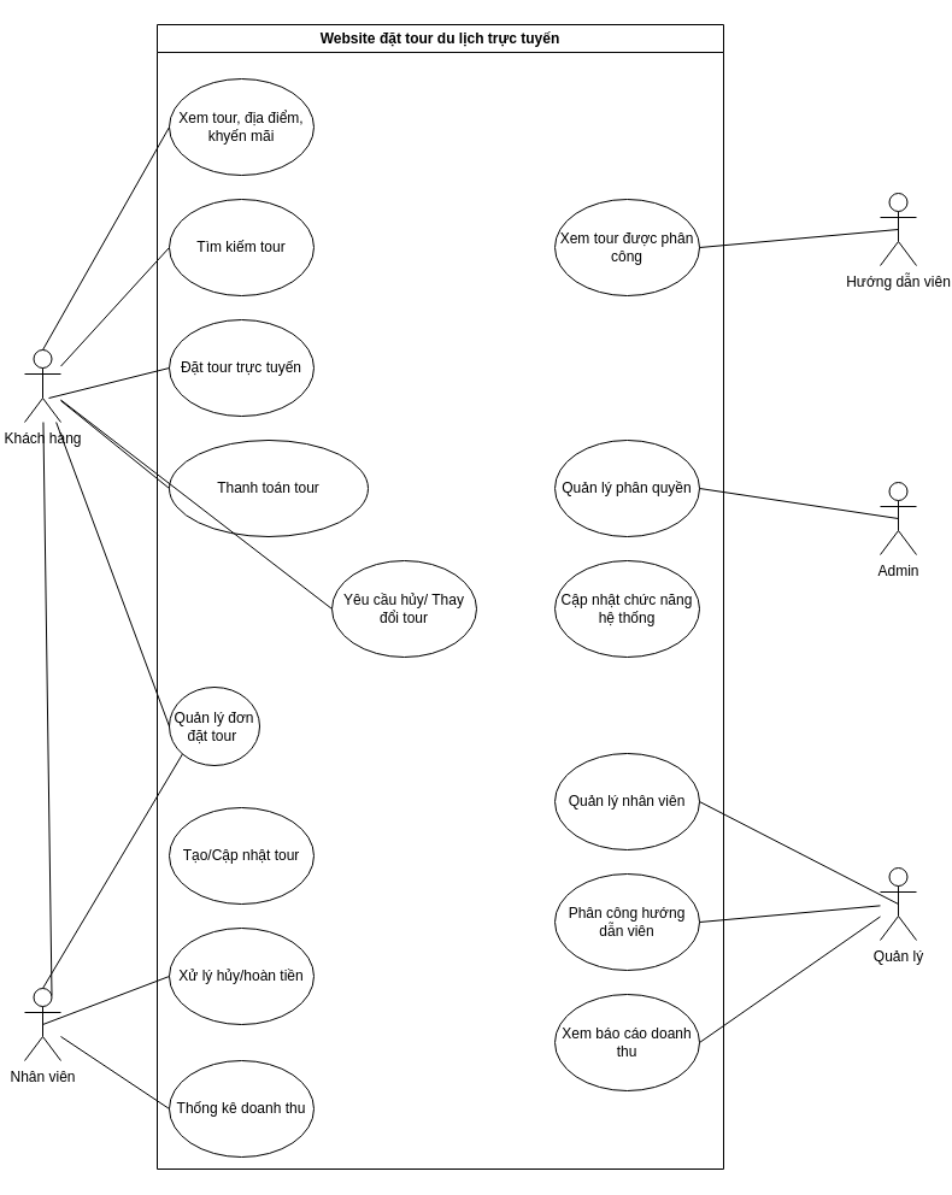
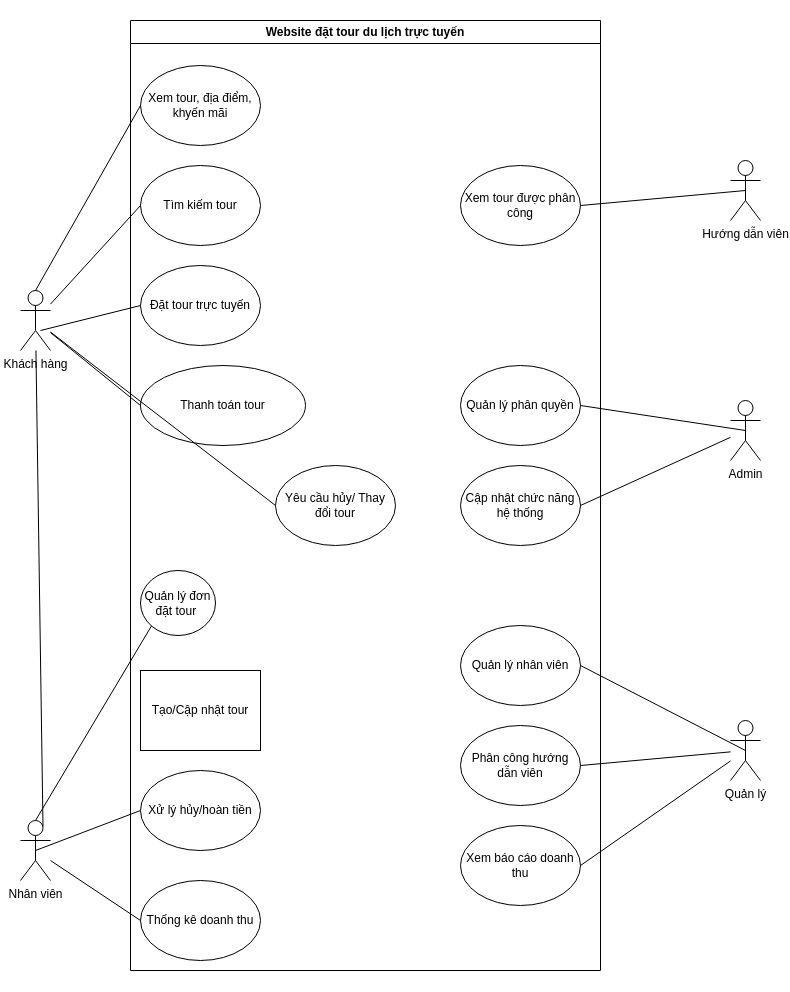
  <mxCell id="0" />
  <mxCell id="1" parent="0" />
  <mxCell id="2" value="Khách hàng&lt;div&gt;&lt;br&gt;&lt;/div&gt;" style="shape=umlActor;verticalLabelPosition=bottom;verticalAlign=top;html=1;outlineConnect=0;" vertex="1" parent="1"><mxGeometry x="20" y="290" width="30" height="60" as="geometry" /></mxCell>
  <mxCell id="3" value="Nhân viên" style="shape=umlActor;verticalLabelPosition=bottom;verticalAlign=top;html=1;outlineConnect=0;" vertex="1" parent="1"><mxGeometry x="20" y="820" width="30" height="60" as="geometry" /></mxCell>
  <mxCell id="4" value="Website đặt tour du lịch trực tuyến" style="swimlane;whiteSpace=wrap;html=1;" vertex="1" parent="1"><mxGeometry x="130" y="20" width="470" height="950" as="geometry" /></mxCell>
  <mxCell id="5" value="Xem tour, địa điểm, khyến mãi" style="ellipse;whiteSpace=wrap;html=1;" vertex="1" parent="4"><mxGeometry x="10" y="45" width="120" height="80" as="geometry" /></mxCell>
  <mxCell id="6" value="Tìm kiếm tour" style="ellipse;whiteSpace=wrap;html=1;" vertex="1" parent="4"><mxGeometry x="10" y="145" width="120" height="80" as="geometry" /></mxCell>
  <mxCell id="7" value="Đặt tour trực tuyến" style="ellipse;whiteSpace=wrap;html=1;" vertex="1" parent="4"><mxGeometry x="10" y="245" width="120" height="80" as="geometry" /></mxCell>
  <mxCell id="8" value="Thanh toán tour" style="ellipse;whiteSpace=wrap;html=1;" vertex="1" parent="4"><mxGeometry x="10" y="345" width="165" height="80" as="geometry" /></mxCell>
  <mxCell id="9" value="Quản lý đơn đặt tour&amp;nbsp;" style="ellipse;whiteSpace=wrap;html=1;" vertex="1" parent="4"><mxGeometry x="10" y="550" width="75" height="65" as="geometry" /></mxCell>
  <mxCell id="10" value="Yêu cầu hủy/ Thay đổi tour" style="ellipse;whiteSpace=wrap;html=1;" vertex="1" parent="4"><mxGeometry x="145" y="445" width="120" height="80" as="geometry" /></mxCell>
- <mxCell id="11" value="Tạo/Cập nhật tour" style="ellipse;whiteSpace=wrap;html=1;" vertex="1" parent="4"><mxGeometry x="10" y="650" width="120" height="80" as="geometry" /></mxCell>
+ <mxCell id="11" value="Tạo/Cập nhật tour" style="whiteSpace=wrap;html=1;rounded=0;" vertex="1" parent="4"><mxGeometry x="10" y="650" width="120" height="80" as="geometry" /></mxCell>
  <mxCell id="12" value="Xử lý hủy/hoàn tiền" style="ellipse;whiteSpace=wrap;html=1;" vertex="1" parent="4"><mxGeometry x="10" y="750" width="120" height="80" as="geometry" /></mxCell>
  <mxCell id="13" value="Thống kê doanh thu" style="ellipse;whiteSpace=wrap;html=1;" vertex="1" parent="4"><mxGeometry x="10" y="860" width="120" height="80" as="geometry" /></mxCell>
  <mxCell id="14" value="Quản lý nhân viên" style="ellipse;whiteSpace=wrap;html=1;" vertex="1" parent="4"><mxGeometry x="330" y="605" width="120" height="80" as="geometry" /></mxCell>
  <mxCell id="15" value="Phân công hướng dẫn viên" style="ellipse;whiteSpace=wrap;html=1;" vertex="1" parent="4"><mxGeometry x="330" y="705" width="120" height="80" as="geometry" /></mxCell>
  <mxCell id="16" value="Xem báo cáo doanh thu" style="ellipse;whiteSpace=wrap;html=1;" vertex="1" parent="4"><mxGeometry x="330" y="805" width="120" height="80" as="geometry" /></mxCell>
  <mxCell id="17" value="Cập nhật chức năng hệ thống" style="ellipse;whiteSpace=wrap;html=1;" vertex="1" parent="4"><mxGeometry x="330" y="445" width="120" height="80" as="geometry" /></mxCell>
  <mxCell id="18" value="Quản lý phân quyền" style="ellipse;whiteSpace=wrap;html=1;" vertex="1" parent="4"><mxGeometry x="330" y="345" width="120" height="80" as="geometry" /></mxCell>
  <mxCell id="19" value="Xem tour được phân công" style="ellipse;whiteSpace=wrap;html=1;" vertex="1" parent="4"><mxGeometry x="330" y="145" width="120" height="80" as="geometry" /></mxCell>
  <mxCell id="20" value="Quản lý" style="shape=umlActor;verticalLabelPosition=bottom;verticalAlign=top;html=1;outlineConnect=0;" vertex="1" parent="1"><mxGeometry x="730" y="720" width="30" height="60" as="geometry" /></mxCell>
  <mxCell id="21" value="Admin" style="shape=umlActor;verticalLabelPosition=bottom;verticalAlign=top;html=1;outlineConnect=0;" vertex="1" parent="1"><mxGeometry x="730" y="400" width="30" height="60" as="geometry" /></mxCell>
  <mxCell id="22" value="Hướng dẫn viên" style="shape=umlActor;verticalLabelPosition=bottom;verticalAlign=top;html=1;outlineConnect=0;" vertex="1" parent="1"><mxGeometry x="730" y="160" width="30" height="60" as="geometry" /></mxCell>
  <mxCell id="23" value="" style="endArrow=none;html=1;rounded=0;entryX=0;entryY=0.5;entryDx=0;entryDy=0;endFill=0;" edge="1" parent="1" source="2" target="10"><mxGeometry width="50" height="50" relative="1" as="geometry"><mxPoint x="310" y="280" as="sourcePoint" /><mxPoint x="360" y="230" as="targetPoint" /></mxGeometry></mxCell>
- <mxCell id="24" value="" style="endArrow=none;html=1;rounded=0;entryX=0;entryY=0.5;entryDx=0;entryDy=0;endFill=0;" edge="1" parent="1" source="2" target="9"><mxGeometry width="50" height="50" relative="1" as="geometry"><mxPoint x="310" y="410" as="sourcePoint" /><mxPoint x="360" y="360" as="targetPoint" /></mxGeometry></mxCell>
  <mxCell id="25" value="" style="endArrow=none;html=1;rounded=0;entryX=0;entryY=0.5;entryDx=0;entryDy=0;endFill=0;" edge="1" parent="1" source="2" target="8"><mxGeometry width="50" height="50" relative="1" as="geometry"><mxPoint x="310" y="410" as="sourcePoint" /><mxPoint x="360" y="360" as="targetPoint" /></mxGeometry></mxCell>
  <mxCell id="26" value="" style="endArrow=none;html=1;rounded=0;exitX=0.667;exitY=0.667;exitDx=0;exitDy=0;exitPerimeter=0;entryX=0;entryY=0.5;entryDx=0;entryDy=0;endFill=0;" edge="1" parent="1" source="2" target="7"><mxGeometry width="50" height="50" relative="1" as="geometry"><mxPoint x="310" y="410" as="sourcePoint" /><mxPoint x="360" y="360" as="targetPoint" /></mxGeometry></mxCell>
  <mxCell id="27" value="" style="endArrow=none;html=1;rounded=0;entryX=0;entryY=0.5;entryDx=0;entryDy=0;endFill=0;" edge="1" parent="1" source="2" target="6"><mxGeometry width="50" height="50" relative="1" as="geometry"><mxPoint x="310" y="410" as="sourcePoint" /><mxPoint x="360" y="360" as="targetPoint" /></mxGeometry></mxCell>
  <mxCell id="28" value="" style="endArrow=none;html=1;rounded=0;entryX=0;entryY=0.5;entryDx=0;entryDy=0;exitX=0.5;exitY=0;exitDx=0;exitDy=0;exitPerimeter=0;endFill=0;" edge="1" parent="1" source="2" target="5"><mxGeometry width="50" height="50" relative="1" as="geometry"><mxPoint x="310" y="410" as="sourcePoint" /><mxPoint x="360" y="360" as="targetPoint" /></mxGeometry></mxCell>
  <mxCell id="29" value="" style="endArrow=none;html=1;rounded=0;exitX=0.75;exitY=0.1;exitDx=0;exitDy=0;exitPerimeter=0;" edge="1" parent="1" source="3" target="2"><mxGeometry width="50" height="50" relative="1" as="geometry"><mxPoint x="310" y="790" as="sourcePoint" /><mxPoint x="360" y="740" as="targetPoint" /></mxGeometry></mxCell>
  <mxCell id="30" value="" style="endArrow=none;html=1;rounded=0;exitX=0.5;exitY=0.5;exitDx=0;exitDy=0;exitPerimeter=0;entryX=0;entryY=0.5;entryDx=0;entryDy=0;" edge="1" parent="1" source="3" target="12"><mxGeometry width="50" height="50" relative="1" as="geometry"><mxPoint x="310" y="790" as="sourcePoint" /><mxPoint x="360" y="740" as="targetPoint" /></mxGeometry></mxCell>
  <mxCell id="31" value="" style="endArrow=none;html=1;rounded=0;entryX=0;entryY=0.5;entryDx=0;entryDy=0;" edge="1" parent="1" source="3" target="13"><mxGeometry width="50" height="50" relative="1" as="geometry"><mxPoint x="310" y="790" as="sourcePoint" /><mxPoint x="360" y="740" as="targetPoint" /></mxGeometry></mxCell>
  <mxCell id="32" value="" style="endArrow=none;html=1;rounded=0;entryX=0.5;entryY=0.5;entryDx=0;entryDy=0;entryPerimeter=0;exitX=1;exitY=0.5;exitDx=0;exitDy=0;" edge="1" parent="1" source="19" target="22"><mxGeometry width="50" height="50" relative="1" as="geometry"><mxPoint x="310" y="410" as="sourcePoint" /><mxPoint x="360" y="360" as="targetPoint" /></mxGeometry></mxCell>
  <mxCell id="33" value="" style="endArrow=none;html=1;rounded=0;entryX=0.5;entryY=0.5;entryDx=0;entryDy=0;entryPerimeter=0;exitX=1;exitY=0.5;exitDx=0;exitDy=0;" edge="1" parent="1" source="18" target="21"><mxGeometry width="50" height="50" relative="1" as="geometry"><mxPoint x="310" y="660" as="sourcePoint" /><mxPoint x="360" y="610" as="targetPoint" /></mxGeometry></mxCell>
+ <mxCell id="34" value="" style="endArrow=none;html=1;rounded=0;exitX=1;exitY=0.5;exitDx=0;exitDy=0;" edge="1" parent="1" source="17" target="21"><mxGeometry width="50" height="50" relative="1" as="geometry"><mxPoint x="310" y="660" as="sourcePoint" /><mxPoint x="360" y="610" as="targetPoint" /></mxGeometry></mxCell>
  <mxCell id="35" value="" style="endArrow=none;html=1;rounded=0;entryX=0.5;entryY=0.5;entryDx=0;entryDy=0;entryPerimeter=0;exitX=1;exitY=0.5;exitDx=0;exitDy=0;" edge="1" parent="1" source="14" target="20"><mxGeometry width="50" height="50" relative="1" as="geometry"><mxPoint x="310" y="920" as="sourcePoint" /><mxPoint x="360" y="870" as="targetPoint" /></mxGeometry></mxCell>
  <mxCell id="36" value="" style="endArrow=none;html=1;rounded=0;exitX=1;exitY=0.5;exitDx=0;exitDy=0;" edge="1" parent="1" source="15" target="20"><mxGeometry width="50" height="50" relative="1" as="geometry"><mxPoint x="310" y="920" as="sourcePoint" /><mxPoint x="360" y="870" as="targetPoint" /></mxGeometry></mxCell>
  <mxCell id="37" value="" style="endArrow=none;html=1;rounded=0;exitX=1;exitY=0.5;exitDx=0;exitDy=0;" edge="1" parent="1" source="16" target="20"><mxGeometry width="50" height="50" relative="1" as="geometry"><mxPoint x="310" y="920" as="sourcePoint" /><mxPoint x="360" y="870" as="targetPoint" /></mxGeometry></mxCell>
  <mxCell id="38" value="" style="endArrow=none;html=1;rounded=0;exitX=0.5;exitY=0;exitDx=0;exitDy=0;exitPerimeter=0;entryX=0;entryY=1;entryDx=0;entryDy=0;" edge="1" parent="1" source="3" target="9"><mxGeometry width="50" height="50" relative="1" as="geometry"><mxPoint x="490" y="560" as="sourcePoint" /><mxPoint x="540" y="510" as="targetPoint" /></mxGeometry></mxCell>
